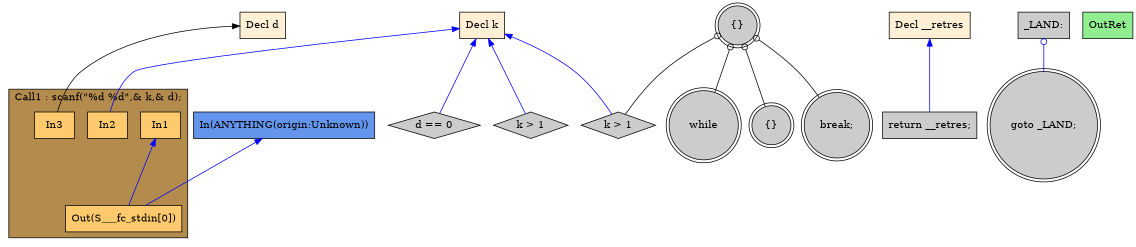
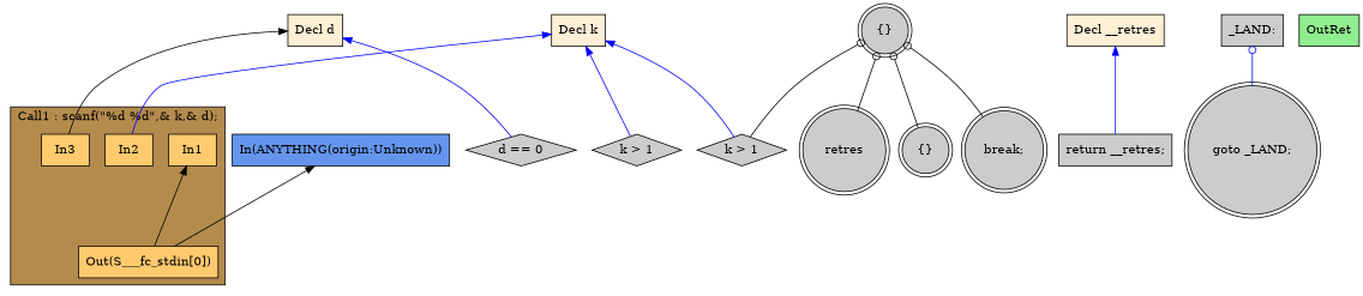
  digraph {
    rankdir=TB
    node [fillcolor="#CCCCCC" shape=box style=filled]
    edge [color="#0000FF" dir=back]
    n1 [fillcolor="#FFCA6E" label=In1]
    n2 [fillcolor="#FFCA6E" label=In2]
    n3 [fillcolor="#FFCA6E" label=In3]
    n4 [fillcolor="#FFCA6E" label="Out(S___fc_stdin[0])"]
    n5 [fillcolor="#FFEFD5" label="Decl k"]
    n6 [label="k > 1" shape=diamond]
    n7 [label="k > 1" shape=diamond]
    n8 [fillcolor="#FFEFD5" label="Decl d"]
    n9 [label="d == 0" shape=diamond]
    n10 [fillcolor="#FFEFD5" label="Decl __retres"]
    n11 [label="return __retres;"]
    n12 [label="goto _LAND;" shape=doublecircle]
    n13 [label="_LAND:"]
    n14 [label="{}" shape=doublecircle]
-   n15 [label=while shape=doublecircle]
+   n15 [label=retres shape=doublecircle]
    n16 [label="{}" shape=doublecircle]
    n17 [label="break;" shape=doublecircle]
    n18 [fillcolor="#90EE90" label=OutRet]
    n19 [fillcolor="#6495ED" label="In(ANYTHING(origin:Unknown))"]
    subgraph cluster_1 {
      fillcolor="#B38B4D"
      label="Call1 : scanf(\"%d %d\",& k,& d);"
      style=filled
      n1
      n2
      n3
      n4
    }
-   n1 -> n4
+   n1 -> n4 [color="#000000"]
    n5 -> n2
    n5 -> n6
    n5 -> n7
    n8 -> n3 [color="#000000"]
-   n5 -> n9
+   n8 -> n9
    n10 -> n11
    n13 -> n12 [arrowtail=odot]
    n14 -> n7 [arrowtail=odot color="#000000"]
    n14 -> n15 [arrowtail=odot color="#000000"]
    n14 -> n16 [arrowtail=odot color="#000000"]
    n14 -> n17 [arrowtail=odot color="#000000"]
-   n19 -> n4
+   n19 -> n4 [color="#000000"]
  }
